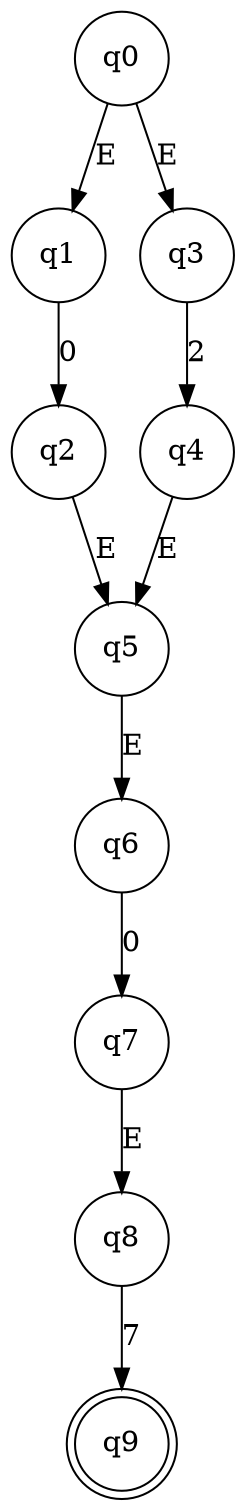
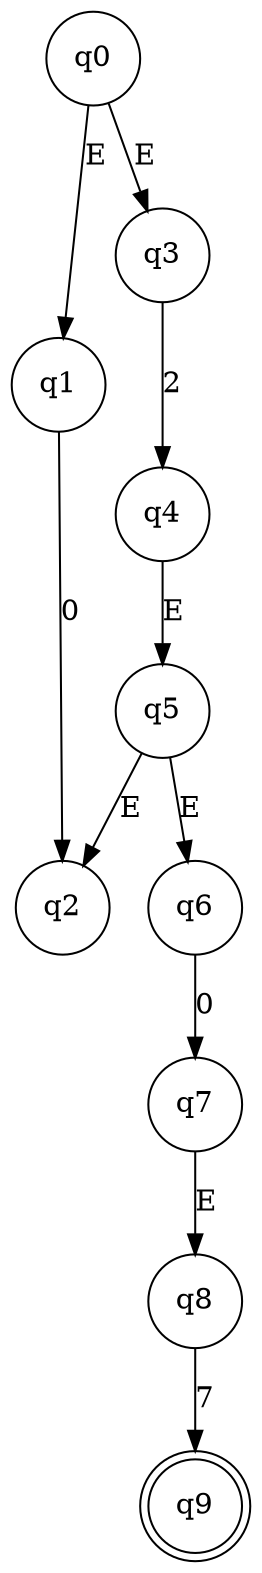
  digraph {
    node [shape=circle]
    q9 [shape=doublecircle]
    q0
    q1
    q3
    q2
    q4
    q5
    q6
    q7
    q8
    q0 -> q1 [label=E]
    q0 -> q3 [label=E]
    q1 -> q2 [label=0]
    q3 -> q4 [label=2]
-   q2 -> q5 [label=E]
+   q5 -> q2 [label=E]
    q4 -> q5 [label=E]
    q5 -> q6 [label=E]
    q6 -> q7 [label=0]
    q7 -> q8 [label=E]
    q8 -> q9 [label=7]
  }
